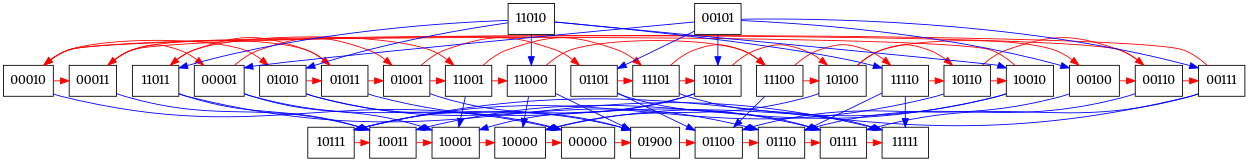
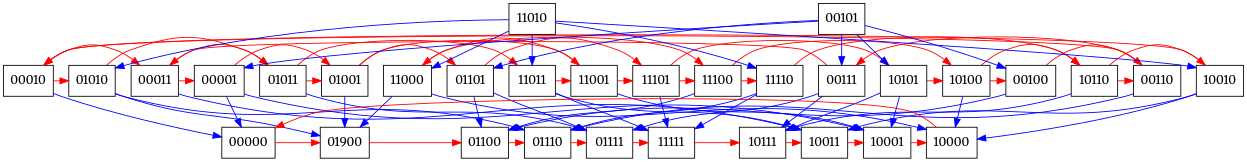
  digraph {
    fontname=Merriweather
    node [fontname=Merriweather shape=box]
    edge [color=red fontname=Merriweather]
    00001
    00010
    00011
    00100
    00110
    00111
    01001
    01010
    01011
    01101
    10010
    10100
    10101
    10110
    11000
    11001
    11011
    11100
    11101
    11110
    00101
    11010
    00000
    n24 [label=01900]
    01100
    01110
    01111
    10000
    10001
    10011
    10111
    11111
    subgraph sub_1 {
      rank=same
      00001
      00010
      00011
      00100
      00110
      00111
      01001
      01010
      01011
      01101
      10010
      10100
      10101
      10110
      11000
      11001
      11011
      11100
      11101
      11110
    }
    subgraph sub_2 {
      rank=same
      00101
      11010
    }
    subgraph sub_3 {
      rank=same
      00000
      n24
      01100
      01110
      01111
      10000
      10001
      10011
      10111
      11111
    }
    00001 -> 01001
    00001 -> 00000 [color=blue]
    00001 -> 10001 [color=blue]
    00010 -> 00011
    00010 -> 01010
    00010 -> 00000 [color=blue]
    00011 -> 00001
    00011 -> 01011
    00011 -> 10011 [color=blue]
    00100 -> 00110
    00100 -> 01100 [color=blue]
    00110 -> 00010
    00110 -> 00111
    00110 -> 01110 [color=blue]
    00111 -> 00011
    00111 -> 01111 [color=blue]
    00111 -> 10111 [color=blue]
    01001 -> 01101
    01001 -> 11001
    01001 -> n24 [color=blue]
    01010 -> 01011
    01010 -> n24 [color=blue]
    01010 -> 01110 [color=blue]
    01011 -> 01001
    01011 -> 11011
    01011 -> 01111 [color=blue]
    01101 -> 11101
    01101 -> 01100 [color=blue]
    01101 -> 01111 [color=blue]
    10010 -> 00010
    10010 -> 10000 [color=blue]
    10010 -> 10011 [color=blue]
    10100 -> 00100
    10100 -> 10110
    10100 -> 10000 [color=blue]
    10101 -> 10100
    10101 -> 10001 [color=blue]
    10101 -> 10111 [color=blue]
    10110 -> 00110
    10110 -> 10010
    10110 -> 10111 [color=blue]
    11000 -> 11100
    11000 -> n24 [color=blue]
    11000 -> 10000 [color=blue]
    11001 -> 11000
    11001 -> 11101
    11001 -> 10001 [color=blue]
    11011 -> 11001
    11011 -> 10011 [color=blue]
    11011 -> 11111 [color=blue]
    11100 -> 10100
    11100 -> 11110
    11100 -> 01100 [color=blue]
    11101 -> 10101
    11101 -> 11100
    11101 -> 11111 [color=blue]
    11110 -> 10110
    11110 -> 01110 [color=blue]
    11110 -> 11111 [color=blue]
    00101 -> 00001 [color=blue]
    00101 -> 00100 [color=blue]
    00101 -> 00111 [color=blue]
    00101 -> 01101 [color=blue]
    00101 -> 10101 [color=blue]
    11010 -> 01010 [color=blue]
    11010 -> 10010 [color=blue]
    11010 -> 11000 [color=blue]
    11010 -> 11011 [color=blue]
    11010 -> 11110 [color=blue]
    00000 -> n24
    n24 -> 01100
    01100 -> 01110
    01110 -> 01111
    01111 -> 11111
    10000 -> 00000
    10001 -> 10000
    10011 -> 10001
    10111 -> 10011
+   11111 -> 10111
  }
